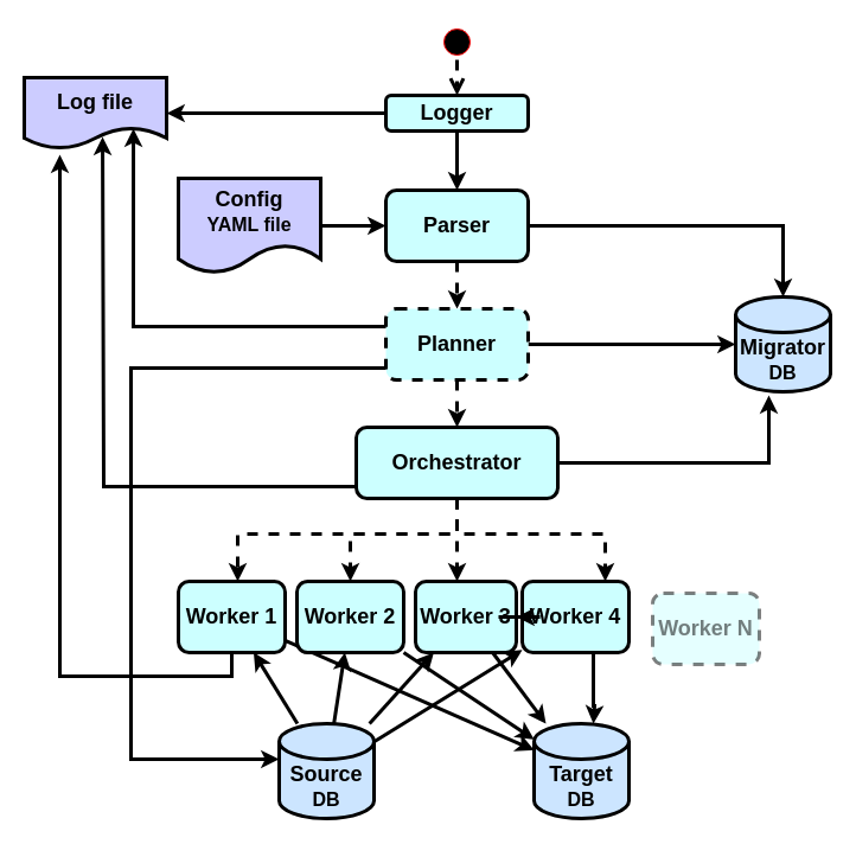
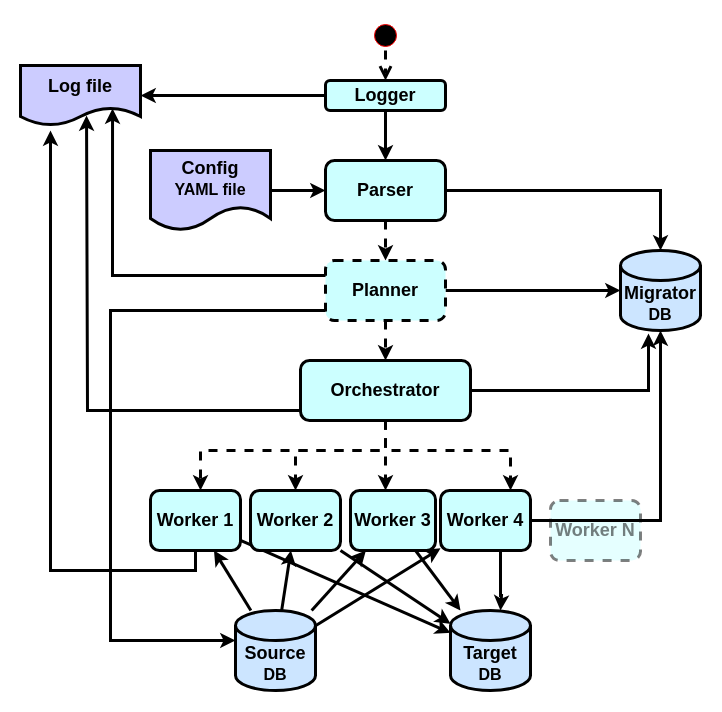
  <mxCell id="0" />
  <mxCell id="1" parent="0" />
  <mxCell id="2" style="rounded=0;orthogonalLoop=1;jettySize=auto;html=1;strokeWidth=3;" parent="1" source="5" target="27" edge="1"><mxGeometry relative="1" as="geometry" /></mxCell>
  <mxCell id="3" style="rounded=0;orthogonalLoop=1;jettySize=auto;html=1;strokeWidth=3;" parent="1" source="5" target="29" edge="1"><mxGeometry relative="1" as="geometry" /></mxCell>
  <mxCell id="4" style="rounded=0;orthogonalLoop=1;jettySize=auto;html=1;strokeWidth=3;" parent="1" source="5" target="31" edge="1"><mxGeometry relative="1" as="geometry" /></mxCell>
  <mxCell id="5" value="&lt;b&gt;&lt;font style=&quot;font-size: 18px;&quot;&gt;Source&lt;/font&gt;&lt;/b&gt;&lt;div&gt;&lt;b&gt;&lt;font size=&quot;3&quot;&gt;DB&lt;/font&gt;&lt;/b&gt;&lt;/div&gt;" style="shape=cylinder3;whiteSpace=wrap;html=1;boundedLbl=1;backgroundOutline=1;size=15;fillColor=#CCE5FF;strokeWidth=3;" parent="1" vertex="1"><mxGeometry x="235" y="610" width="80" height="80" as="geometry" /></mxCell>
  <mxCell id="6" value="&lt;b&gt;&lt;font style=&quot;font-size: 18px;&quot;&gt;Target&lt;/font&gt;&lt;/b&gt;&lt;div&gt;&lt;b&gt;&lt;font size=&quot;3&quot;&gt;DB&lt;/font&gt;&lt;/b&gt;&lt;/div&gt;" style="shape=cylinder3;whiteSpace=wrap;html=1;boundedLbl=1;backgroundOutline=1;size=15;fillColor=#CCE5FF;strokeWidth=3;" parent="1" vertex="1"><mxGeometry x="450" y="610" width="80" height="80" as="geometry" /></mxCell>
  <mxCell id="7" style="edgeStyle=orthogonalEdgeStyle;rounded=0;orthogonalLoop=1;jettySize=auto;html=1;strokeWidth=3;" parent="1" source="8" target="11" edge="1"><mxGeometry relative="1" as="geometry" /></mxCell>
  <mxCell id="8" value="&lt;b&gt;&lt;font style=&quot;font-size: 18px;&quot;&gt;Config&lt;/font&gt;&lt;/b&gt;&lt;div&gt;&lt;b&gt;&lt;font size=&quot;3&quot;&gt;YAML file&lt;/font&gt;&lt;/b&gt;&lt;/div&gt;" style="shape=document;whiteSpace=wrap;html=1;boundedLbl=1;fillColor=#CCCCFF;strokeWidth=3;" parent="1" vertex="1"><mxGeometry x="150" y="150" width="120" height="80" as="geometry" /></mxCell>
  <mxCell id="9" style="edgeStyle=orthogonalEdgeStyle;rounded=0;orthogonalLoop=1;jettySize=auto;html=1;strokeWidth=3;" parent="1" source="11" target="35" edge="1"><mxGeometry relative="1" as="geometry"><mxPoint x="660" y="270" as="targetPoint" /></mxGeometry></mxCell>
  <mxCell id="10" style="edgeStyle=orthogonalEdgeStyle;rounded=0;orthogonalLoop=1;jettySize=auto;html=1;dashed=1;strokeWidth=3;" parent="1" source="11" target="15" edge="1"><mxGeometry relative="1" as="geometry" /></mxCell>
  <mxCell id="11" value="&lt;font style=&quot;font-size: 18px;&quot;&gt;Parser&lt;/font&gt;" style="rounded=1;whiteSpace=wrap;html=1;fontStyle=1;fillColor=#CCFFFF;strokeWidth=3;" parent="1" vertex="1"><mxGeometry x="325" y="160" width="120" height="60" as="geometry" /></mxCell>
  <mxCell id="12" style="edgeStyle=orthogonalEdgeStyle;rounded=0;orthogonalLoop=1;jettySize=auto;html=1;strokeWidth=3;" parent="1" source="15" target="35" edge="1"><mxGeometry relative="1" as="geometry"><mxPoint x="600" y="310" as="targetPoint" /><Array as="points"><mxPoint x="510" y="290" /><mxPoint x="510" y="290" /></Array></mxGeometry></mxCell>
  <mxCell id="13" style="edgeStyle=orthogonalEdgeStyle;rounded=0;orthogonalLoop=1;jettySize=auto;html=1;dashed=1;strokeWidth=3;" parent="1" source="15" target="21" edge="1"><mxGeometry relative="1" as="geometry" /></mxCell>
  <mxCell id="14" style="edgeStyle=orthogonalEdgeStyle;rounded=0;orthogonalLoop=1;jettySize=auto;html=1;strokeWidth=3;" parent="1" source="15" target="5" edge="1"><mxGeometry relative="1" as="geometry"><Array as="points"><mxPoint x="110" y="310" /><mxPoint x="110" y="640" /></Array><mxPoint x="230" y="750" as="targetPoint" /></mxGeometry></mxCell>
  <mxCell id="15" value="&lt;b&gt;&lt;font style=&quot;font-size: 18px;&quot;&gt;Planner&lt;/font&gt;&lt;/b&gt;" style="rounded=1;whiteSpace=wrap;html=1;fillColor=#CCFFFF;strokeWidth=3;dashed=1;" parent="1" vertex="1"><mxGeometry x="325" y="260" width="120" height="60" as="geometry" /></mxCell>
  <mxCell id="16" style="edgeStyle=orthogonalEdgeStyle;rounded=0;orthogonalLoop=1;jettySize=auto;html=1;startArrow=none;startFill=0;entryX=0.35;entryY=1.038;entryDx=0;entryDy=0;entryPerimeter=0;strokeWidth=3;" parent="1" source="21" target="35" edge="1"><mxGeometry relative="1" as="geometry"><mxPoint x="660" y="350" as="targetPoint" /></mxGeometry></mxCell>
  <mxCell id="17" style="edgeStyle=orthogonalEdgeStyle;rounded=0;orthogonalLoop=1;jettySize=auto;html=1;dashed=1;strokeWidth=3;" parent="1" source="21" target="25" edge="1"><mxGeometry relative="1" as="geometry"><Array as="points"><mxPoint x="385" y="450" /><mxPoint x="200" y="450" /></Array></mxGeometry></mxCell>
  <mxCell id="18" style="edgeStyle=orthogonalEdgeStyle;rounded=0;orthogonalLoop=1;jettySize=auto;html=1;dashed=1;strokeWidth=3;" parent="1" source="21" target="27" edge="1"><mxGeometry relative="1" as="geometry"><Array as="points"><mxPoint x="385" y="450" /><mxPoint x="295" y="450" /></Array></mxGeometry></mxCell>
  <mxCell id="19" style="edgeStyle=orthogonalEdgeStyle;rounded=0;orthogonalLoop=1;jettySize=auto;html=1;dashed=1;strokeWidth=3;" parent="1" source="21" target="29" edge="1"><mxGeometry relative="1" as="geometry"><Array as="points"><mxPoint x="385" y="500" /><mxPoint x="385" y="500" /></Array></mxGeometry></mxCell>
  <mxCell id="20" style="edgeStyle=orthogonalEdgeStyle;rounded=0;orthogonalLoop=1;jettySize=auto;html=1;dashed=1;strokeWidth=3;" parent="1" source="21" target="31" edge="1"><mxGeometry relative="1" as="geometry"><Array as="points"><mxPoint x="385" y="450" /><mxPoint x="510" y="450" /></Array></mxGeometry></mxCell>
  <mxCell id="21" value="&lt;b&gt;&lt;font style=&quot;font-size: 18px;&quot;&gt;Orchestrator&lt;/font&gt;&lt;/b&gt;" style="rounded=1;whiteSpace=wrap;html=1;fillColor=#CCFFFF;strokeWidth=3;" parent="1" vertex="1"><mxGeometry x="300" y="360" width="170" height="60" as="geometry" /></mxCell>
  <mxCell id="22" style="rounded=0;orthogonalLoop=1;jettySize=auto;html=1;startArrow=classic;startFill=1;endArrow=none;endFill=0;strokeWidth=3;" parent="1" source="25" target="5" edge="1"><mxGeometry relative="1" as="geometry" /></mxCell>
  <mxCell id="23" style="rounded=0;orthogonalLoop=1;jettySize=auto;html=1;strokeWidth=3;" parent="1" source="25" target="6" edge="1"><mxGeometry relative="1" as="geometry" /></mxCell>
  <mxCell id="24" style="edgeStyle=orthogonalEdgeStyle;rounded=0;orthogonalLoop=1;jettySize=auto;html=1;strokeWidth=3;" parent="1" source="25" edge="1"><mxGeometry relative="1" as="geometry"><mxPoint x="50" y="130" as="targetPoint" /><Array as="points"><mxPoint x="50" y="570" /></Array></mxGeometry></mxCell>
  <mxCell id="25" value="&lt;b&gt;&lt;font style=&quot;font-size: 18px;&quot;&gt;Worker 1&lt;/font&gt;&lt;/b&gt;" style="rounded=1;whiteSpace=wrap;html=1;fillColor=#CCFFFF;strokeWidth=3;" parent="1" vertex="1"><mxGeometry x="150" y="490" width="90" height="60" as="geometry" /></mxCell>
  <mxCell id="26" style="rounded=0;orthogonalLoop=1;jettySize=auto;html=1;strokeWidth=3;" parent="1" source="27" target="6" edge="1"><mxGeometry relative="1" as="geometry" /></mxCell>
  <mxCell id="27" value="&lt;b&gt;&lt;font style=&quot;font-size: 18px;&quot;&gt;Worker 2&lt;/font&gt;&lt;/b&gt;" style="rounded=1;whiteSpace=wrap;html=1;fillColor=#CCFFFF;strokeWidth=3;" parent="1" vertex="1"><mxGeometry x="250" y="490" width="90" height="60" as="geometry" /></mxCell>
  <mxCell id="28" style="rounded=0;orthogonalLoop=1;jettySize=auto;html=1;strokeWidth=3;" parent="1" source="29" target="6" edge="1"><mxGeometry relative="1" as="geometry" /></mxCell>
  <mxCell id="29" value="&lt;b&gt;&lt;font style=&quot;font-size: 18px;&quot;&gt;Worker 3&lt;/font&gt;&lt;/b&gt;" style="rounded=1;whiteSpace=wrap;html=1;fillColor=#CCFFFF;strokeWidth=3;" parent="1" vertex="1"><mxGeometry x="350" y="490" width="85" height="60" as="geometry" /></mxCell>
  <mxCell id="30" style="edgeStyle=orthogonalEdgeStyle;rounded=0;orthogonalLoop=1;jettySize=auto;html=1;strokeWidth=3;" parent="1" source="31" edge="1"><mxGeometry relative="1" as="geometry"><mxPoint x="500" y="610" as="targetPoint" /><Array as="points"><mxPoint x="500" y="595" /><mxPoint x="501" y="595" /></Array></mxGeometry></mxCell>
  <mxCell id="31" value="&lt;b&gt;&lt;font style=&quot;font-size: 18px;&quot;&gt;Worker 4&lt;/font&gt;&lt;/b&gt;" style="rounded=1;whiteSpace=wrap;html=1;fillColor=#CCFFFF;strokeWidth=3;" parent="1" vertex="1"><mxGeometry x="440" y="490" width="90" height="60" as="geometry" /></mxCell>
  <mxCell id="32" value="&lt;b&gt;&lt;font style=&quot;font-size: 18px;&quot;&gt;Worker N&lt;/font&gt;&lt;/b&gt;" style="rounded=1;whiteSpace=wrap;html=1;dashed=1;opacity=50;textOpacity=50;fillColor=#CCFFFF;strokeWidth=3;" parent="1" vertex="1"><mxGeometry x="550" y="500" width="90" height="60" as="geometry" /></mxCell>
  <mxCell id="33" value="" style="ellipse;html=1;shape=startState;fillColor=#000000;strokeColor=#ff0000;" parent="1" vertex="1"><mxGeometry x="370" y="20" width="30" height="30" as="geometry" /></mxCell>
  <mxCell id="34" value="" style="edgeStyle=orthogonalEdgeStyle;html=1;verticalAlign=bottom;endArrow=open;endSize=8;strokeColor=#000000;rounded=0;dashed=1;entryX=0.5;entryY=0;entryDx=0;entryDy=0;strokeWidth=3;" parent="1" source="33" target="38" edge="1"><mxGeometry relative="1" as="geometry"><mxPoint x="385" y="170" as="targetPoint" /></mxGeometry></mxCell>
  <mxCell id="35" value="&lt;b&gt;&lt;font style=&quot;font-size: 18px;&quot;&gt;Migrator&lt;/font&gt;&lt;/b&gt;&lt;div&gt;&lt;b&gt;&lt;font size=&quot;3&quot;&gt;DB&lt;/font&gt;&lt;/b&gt;&lt;br&gt;&lt;/div&gt;" style="shape=cylinder3;whiteSpace=wrap;html=1;boundedLbl=1;backgroundOutline=1;size=15;fillColor=#CCE5FF;strokeWidth=3;" parent="1" vertex="1"><mxGeometry x="620" y="250" width="80" height="80" as="geometry" /></mxCell>
- <mxCell id="36" style="edgeStyle=orthogonalEdgeStyle;rounded=0;orthogonalLoop=1;jettySize=auto;html=1;strokeWidth=3;" parent="1" source="31" target="29" edge="1"><mxGeometry relative="1" as="geometry" /></mxCell>
+ <mxCell id="36" style="edgeStyle=orthogonalEdgeStyle;rounded=0;orthogonalLoop=1;jettySize=auto;html=1;entryX=0.5;entryY=1;entryDx=0;entryDy=0;entryPerimeter=0;strokeWidth=3;" parent="1" source="31" target="35" edge="1"><mxGeometry relative="1" as="geometry" /></mxCell>
  <mxCell id="37" value="" style="edgeStyle=orthogonalEdgeStyle;rounded=0;orthogonalLoop=1;jettySize=auto;html=1;strokeWidth=3;" parent="1" source="38" target="11" edge="1"><mxGeometry relative="1" as="geometry" /></mxCell>
  <mxCell id="38" value="&lt;font style=&quot;font-size: 18px;&quot;&gt;&lt;b&gt;Logger&lt;/b&gt;&lt;/font&gt;" style="rounded=1;whiteSpace=wrap;html=1;fillColor=#CCFFFF;strokeWidth=3;" parent="1" vertex="1"><mxGeometry x="325" y="80" width="120" height="30" as="geometry" /></mxCell>
  <mxCell id="39" value="&lt;b&gt;&lt;font style=&quot;font-size: 18px;&quot;&gt;Log file&lt;/font&gt;&lt;/b&gt;" style="shape=document;whiteSpace=wrap;html=1;boundedLbl=1;fillColor=#CCCCFF;strokeWidth=3;" parent="1" vertex="1"><mxGeometry x="20" y="65" width="120" height="60" as="geometry" /></mxCell>
  <mxCell id="40" style="edgeStyle=orthogonalEdgeStyle;rounded=0;orthogonalLoop=1;jettySize=auto;html=1;entryX=1;entryY=0.5;entryDx=0;entryDy=0;strokeWidth=3;" parent="1" source="38" target="39" edge="1"><mxGeometry relative="1" as="geometry"><mxPoint x="140" y="95" as="targetPoint" /></mxGeometry></mxCell>
  <mxCell id="41" style="edgeStyle=orthogonalEdgeStyle;rounded=0;orthogonalLoop=1;jettySize=auto;html=1;entryX=0.767;entryY=0.717;entryDx=0;entryDy=0;entryPerimeter=0;exitX=0;exitY=0.25;exitDx=0;exitDy=0;strokeWidth=3;" parent="1" source="15" target="39" edge="1"><mxGeometry relative="1" as="geometry" /></mxCell>
  <mxCell id="42" style="edgeStyle=orthogonalEdgeStyle;rounded=0;orthogonalLoop=1;jettySize=auto;html=1;entryX=0.567;entryY=0.833;entryDx=0;entryDy=0;entryPerimeter=0;strokeWidth=3;exitX=0;exitY=0.25;exitDx=0;exitDy=0;" parent="1" edge="1" source="21"><mxGeometry relative="1" as="geometry"><mxPoint x="318" y="390" as="sourcePoint" /><mxPoint x="86.04" y="114.98" as="targetPoint" /><Array as="points"><mxPoint x="300" y="410" /><mxPoint x="87" y="410" /></Array></mxGeometry></mxCell>
